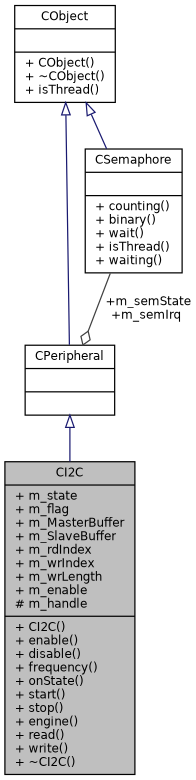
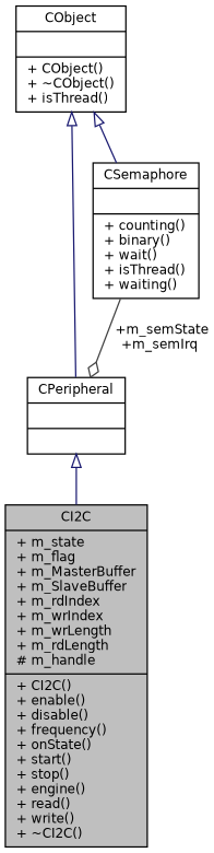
  digraph {
    node [color=black fillcolor=white fontname=Helvetica fontsize=10 shape=record style=filled]
    edge [arrowtail=onormal color=midnightblue dir=back fontname=Helvetica fontsize=10 labelfontname=Helvetica labelfontsize=10 style=solid]
-   n1 [fillcolor=grey75 fontcolor=black height=0.2 label="{CI2C\n|+ m_state\l+ m_flag\l+ m_MasterBuffer\l+ m_SlaveBuffer\l+ m_rdIndex\l+ m_wrIndex\l+ m_wrLength\l+ m_enable\l# m_handle\l|+ CI2C()\l+ enable()\l+ disable()\l+ frequency()\l+ onState()\l+ start()\l+ stop()\l+ engine()\l+ read()\l+ write()\l+ ~CI2C()\l}" width=0.4]
+   n1 [fillcolor=grey75 fontcolor=black height=0.2 label="{CI2C\n|+ m_state\l+ m_flag\l+ m_MasterBuffer\l+ m_SlaveBuffer\l+ m_rdIndex\l+ m_wrIndex\l+ m_wrLength\l+ m_rdLength\l# m_handle\l|+ CI2C()\l+ enable()\l+ disable()\l+ frequency()\l+ onState()\l+ start()\l+ stop()\l+ engine()\l+ read()\l+ write()\l+ ~CI2C()\l}" width=0.4]
    n2 [height=0.2 label="{CPeripheral\n||}" width=0.4]
    n3 [height=0.2 label="{CObject\n||+ CObject()\l+ ~CObject()\l+ isThread()\l}" width=0.4]
    n4 [height=0.2 label="{CSemaphore\n||+ counting()\l+ binary()\l+ wait()\l+ isThread()\l+ waiting()\l}" width=0.4]
    n2 -> n1
    n3 -> n2
    n3 -> n4
    n4 -> n2 [arrowhead=odiamond color=grey25 label=" +m_semState\n+m_semIrq" arrowtail="" dir=""]
  }
